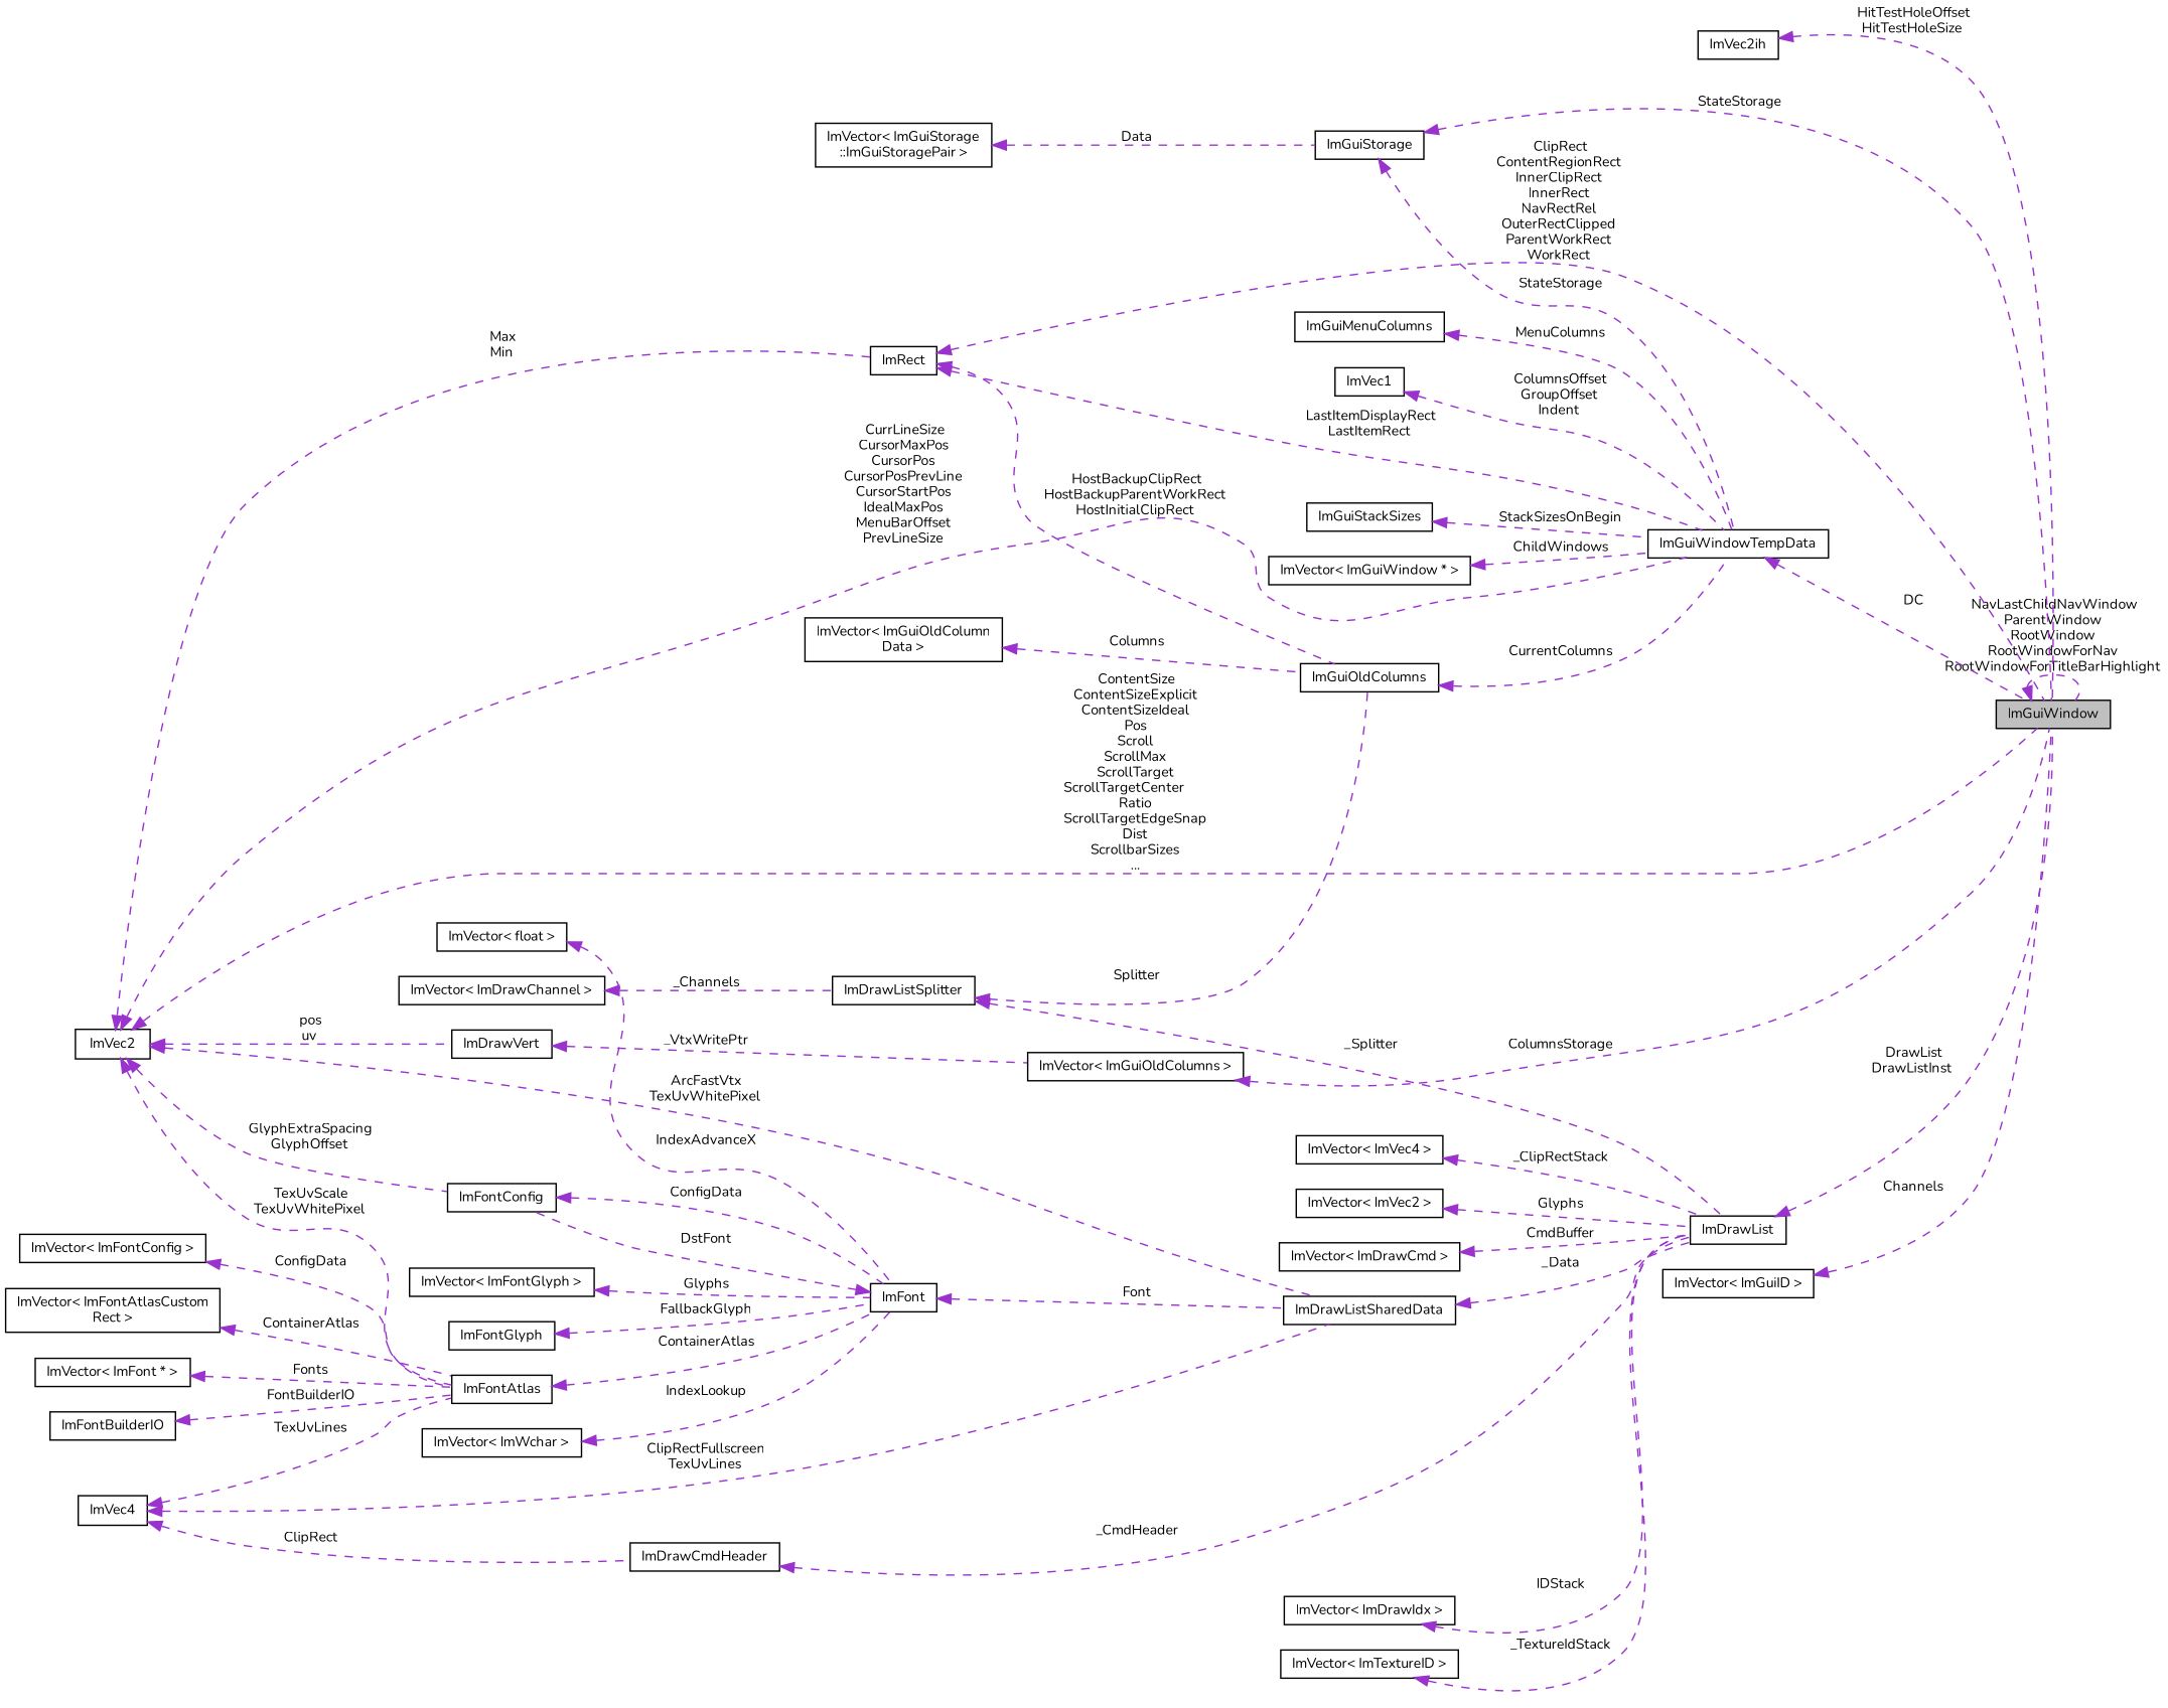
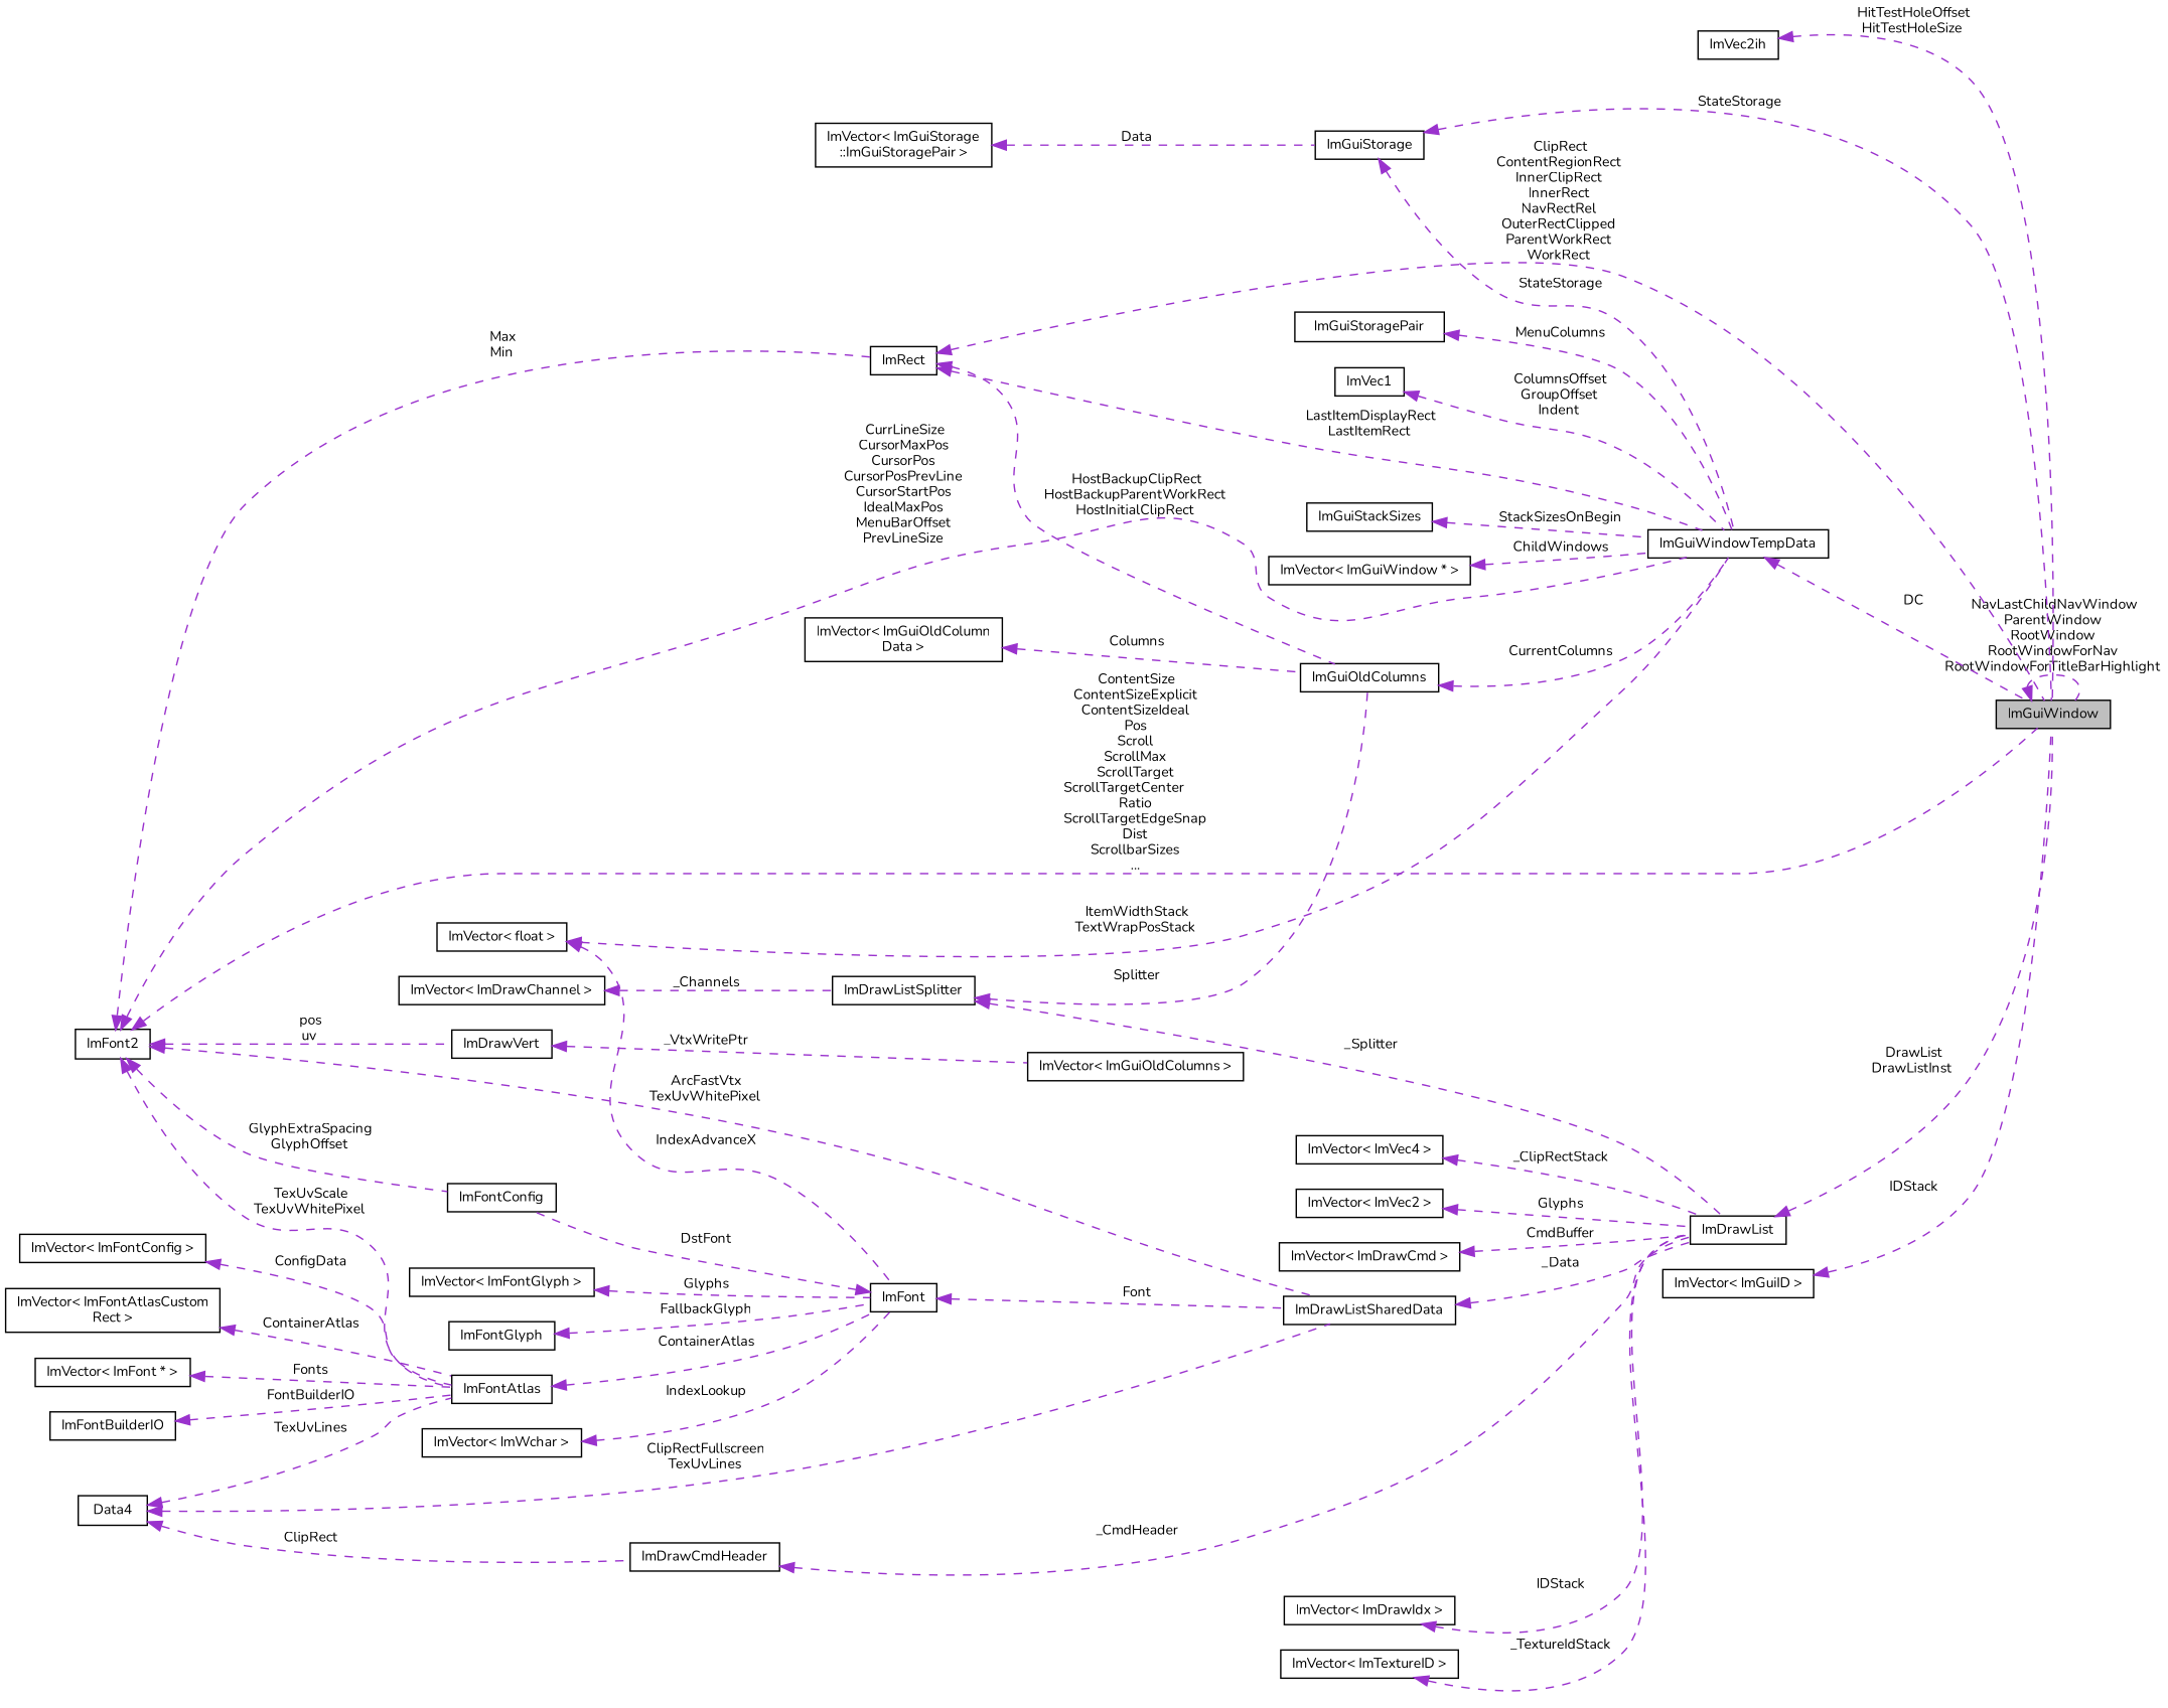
  digraph {
    fontname=Nunito
    rankdir=LR
    node [color=black fillcolor=white fontname=Nunito fontsize=10 shape=record style=filled]
    edge [color=darkorchid3 dir=back fontname=Nunito fontsize=10 labelfontname=Helvetica labelfontsize=10 style=dashed]
    n1 [fillcolor=grey75 fontcolor=black height=0.2 label=ImGuiWindow width=0.4]
    n2 [height=0.2 label=ImVec2ih width=0.4]
    n3 [height=0.2 label=ImGuiStorage width=0.4]
    n4 [height=0.2 label=ImGuiWindowTempData width=0.4]
    n5 [height=0.2 label="ImVector\< ImGuiStorage\l::ImGuiStoragePair \>" width=0.4]
-   n6 [height=0.2 label=ImVec2 width=0.4]
+   n6 [height=0.2 label=ImFont2 width=0.4]
    n7 [height=0.2 label=ImRect width=0.4]
    n8 [height=0.2 label=ImDrawListSharedData width=0.4]
    n9 [height=0.2 label=ImFontConfig width=0.4]
    n10 [height=0.2 label=ImFontAtlas width=0.4]
    n11 [height=0.2 label=ImDrawVert width=0.4]
    n12 [height=0.2 label=ImGuiOldColumns width=0.4]
    n13 [height=0.2 label=ImDrawList width=0.4]
    n14 [height=0.2 label=ImFont width=0.4]
    n15 [height=0.2 label="ImVector\< ImGuiOldColumns \>" width=0.4]
    n16 [height=0.2 label=ImVec1 width=0.4]
    n17 [height=0.2 label="ImVector\< ImGuiOldColumn\lData \>" width=0.4]
    n18 [height=0.2 label=ImDrawListSplitter width=0.4]
    n19 [height=0.2 label="ImVector\< ImDrawChannel \>" width=0.4]
    n20 [height=0.2 label=ImGuiStackSizes width=0.4]
    n21 [height=0.2 label="ImVector\< ImGuiWindow * \>" width=0.4]
    n22 [height=0.2 label="ImVector\< float \>" width=0.4]
-   n23 [height=0.2 label=ImGuiMenuColumns width=0.4]
+   n23 [height=0.2 label=ImGuiStoragePair width=0.4]
    n24 [height=0.2 label="ImVector\< ImGuiID \>" width=0.4]
    n25 [height=0.2 label="ImVector\< ImVec4 \>" width=0.4]
    n26 [height=0.2 label="ImVector\< ImVec2 \>" width=0.4]
-   n27 [height=0.2 label=ImVec4 width=0.4]
+   n27 [height=0.2 label=Data4 width=0.4]
    n28 [height=0.2 label=ImDrawCmdHeader width=0.4]
    n29 [height=0.2 label="ImVector\< ImFontGlyph \>" width=0.4]
    n30 [height=0.2 label=ImFontGlyph width=0.4]
    n31 [height=0.2 label="ImVector\< ImFont * \>" width=0.4]
    n32 [height=0.2 label=ImFontBuilderIO width=0.4]
    n33 [height=0.2 label="ImVector\< ImFontConfig \>" width=0.4]
    n34 [height=0.2 label="ImVector\< ImFontAtlasCustom\lRect \>" width=0.4]
    n35 [height=0.2 label="ImVector\< ImWchar \>" width=0.4]
    n36 [height=0.2 label="ImVector\< ImDrawCmd \>" width=0.4]
    n37 [height=0.2 label="ImVector\< ImDrawIdx \>" width=0.4]
    n38 [height=0.2 label="ImVector\< ImTextureID \>" width=0.4]
    n1 -> n1 [label=" NavLastChildNavWindow\nParentWindow\nRootWindow\nRootWindowForNav\nRootWindowForTitleBarHighlight"]
    n2 -> n1 [label=" HitTestHoleOffset\nHitTestHoleSize"]
    n3 -> n1 [label=" StateStorage"]
    n3 -> n4 [label=" StateStorage"]
    n4 -> n1 [label=" DC"]
    n5 -> n3 [label=" Data"]
    n6 -> n1 [label=" ContentSize\nContentSizeExplicit\nContentSizeIdeal\nPos\nScroll\nScrollMax\nScrollTarget\nScrollTargetCenter\lRatio\nScrollTargetEdgeSnap\lDist\nScrollbarSizes\n..."]
    n6 -> n4 [label=" CurrLineSize\nCursorMaxPos\nCursorPos\nCursorPosPrevLine\nCursorStartPos\nIdealMaxPos\nMenuBarOffset\nPrevLineSize"]
    n6 -> n7 [label=" Max\nMin"]
    n6 -> n8 [label=" ArcFastVtx\nTexUvWhitePixel"]
    n6 -> n9 [label=" GlyphExtraSpacing\nGlyphOffset"]
    n6 -> n10 [label=" TexUvScale\nTexUvWhitePixel"]
    n6 -> n11 [label=" pos\nuv"]
    n7 -> n1 [label=" ClipRect\nContentRegionRect\nInnerClipRect\nInnerRect\nNavRectRel\nOuterRectClipped\nParentWorkRect\nWorkRect"]
    n7 -> n4 [label=" LastItemDisplayRect\nLastItemRect"]
    n7 -> n12 [label=" HostBackupClipRect\nHostBackupParentWorkRect\nHostInitialClipRect"]
    n8 -> n13 [label=" _Data"]
-   n9 -> n14 [label=" ConfigData"]
    n10 -> n14 [label=" ContainerAtlas"]
    n11 -> n15 [label=" _VtxWritePtr"]
    n12 -> n4 [label=" CurrentColumns"]
    n13 -> n1 [label=" DrawList\nDrawListInst"]
    n14 -> n8 [label=" Font"]
    n14 -> n9 [label=" DstFont"]
-   n15 -> n1 [label=" ColumnsStorage"]
    n16 -> n4 [label=" ColumnsOffset\nGroupOffset\nIndent"]
    n17 -> n12 [label=" Columns"]
    n18 -> n12 [label=" Splitter"]
    n18 -> n13 [label=" _Splitter"]
    n19 -> n18 [label=" _Channels"]
    n20 -> n4 [label=" StackSizesOnBegin"]
    n21 -> n4 [label=" ChildWindows"]
+   n22 -> n4 [label=" ItemWidthStack\nTextWrapPosStack"]
    n22 -> n14 [label=" IndexAdvanceX"]
    n23 -> n4 [label=" MenuColumns"]
-   n24 -> n1 [label=" Channels"]
+   n24 -> n1 [label=" IDStack"]
    n25 -> n13 [label=" _ClipRectStack"]
    n26 -> n13 [label=" Glyphs"]
    n27 -> n8 [label=" ClipRectFullscreen\nTexUvLines"]
    n27 -> n10 [label=" TexUvLines"]
    n27 -> n28 [label=" ClipRect"]
    n28 -> n13 [label=" _CmdHeader"]
    n29 -> n14 [label=" Glyphs"]
    n30 -> n14 [label=" FallbackGlyph"]
    n31 -> n10 [label=" Fonts"]
    n32 -> n10 [label=" FontBuilderIO"]
    n33 -> n10 [label=" ConfigData"]
    n34 -> n10 [label=" ContainerAtlas"]
    n35 -> n14 [label=" IndexLookup"]
    n36 -> n13 [label=" CmdBuffer"]
    n37 -> n13 [label=" IDStack"]
    n38 -> n13 [label=" _TextureIdStack"]
  }
